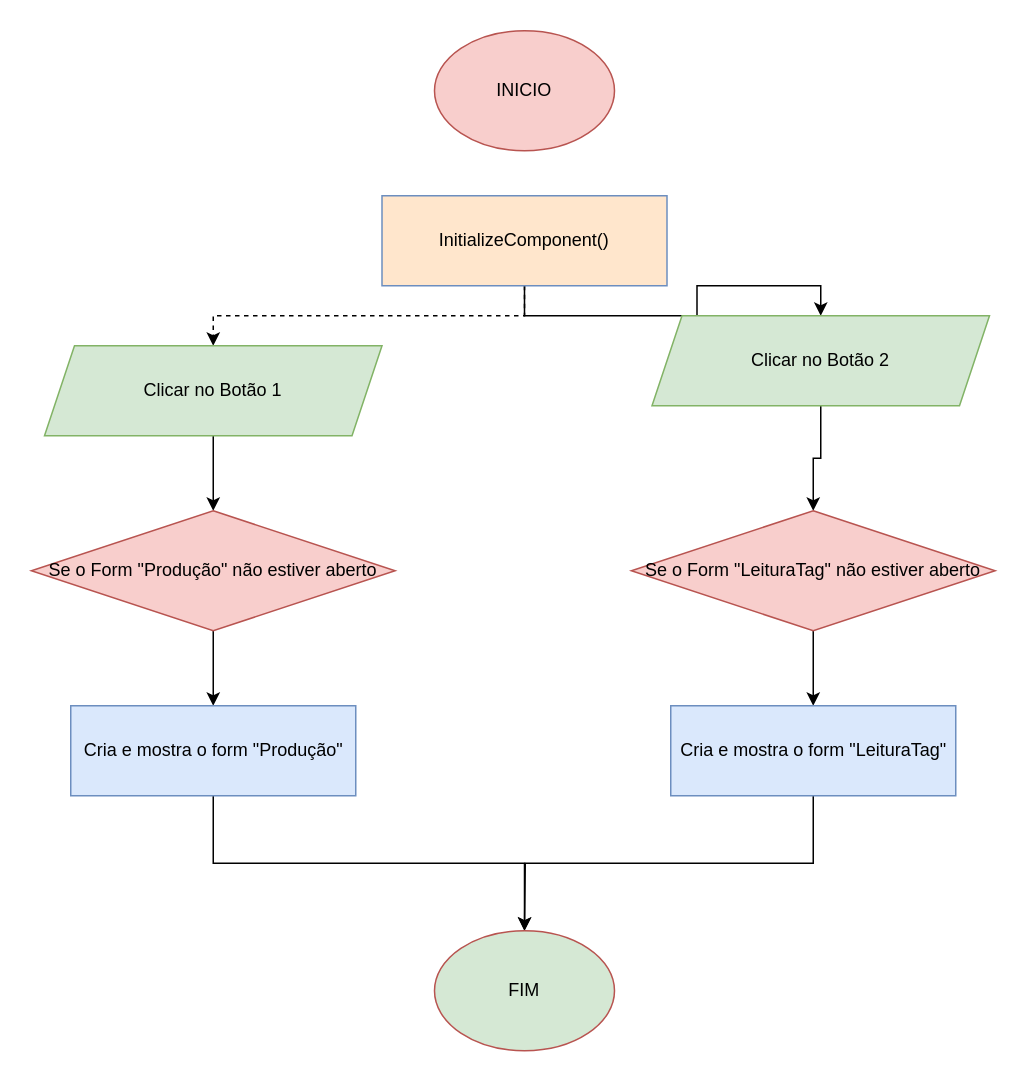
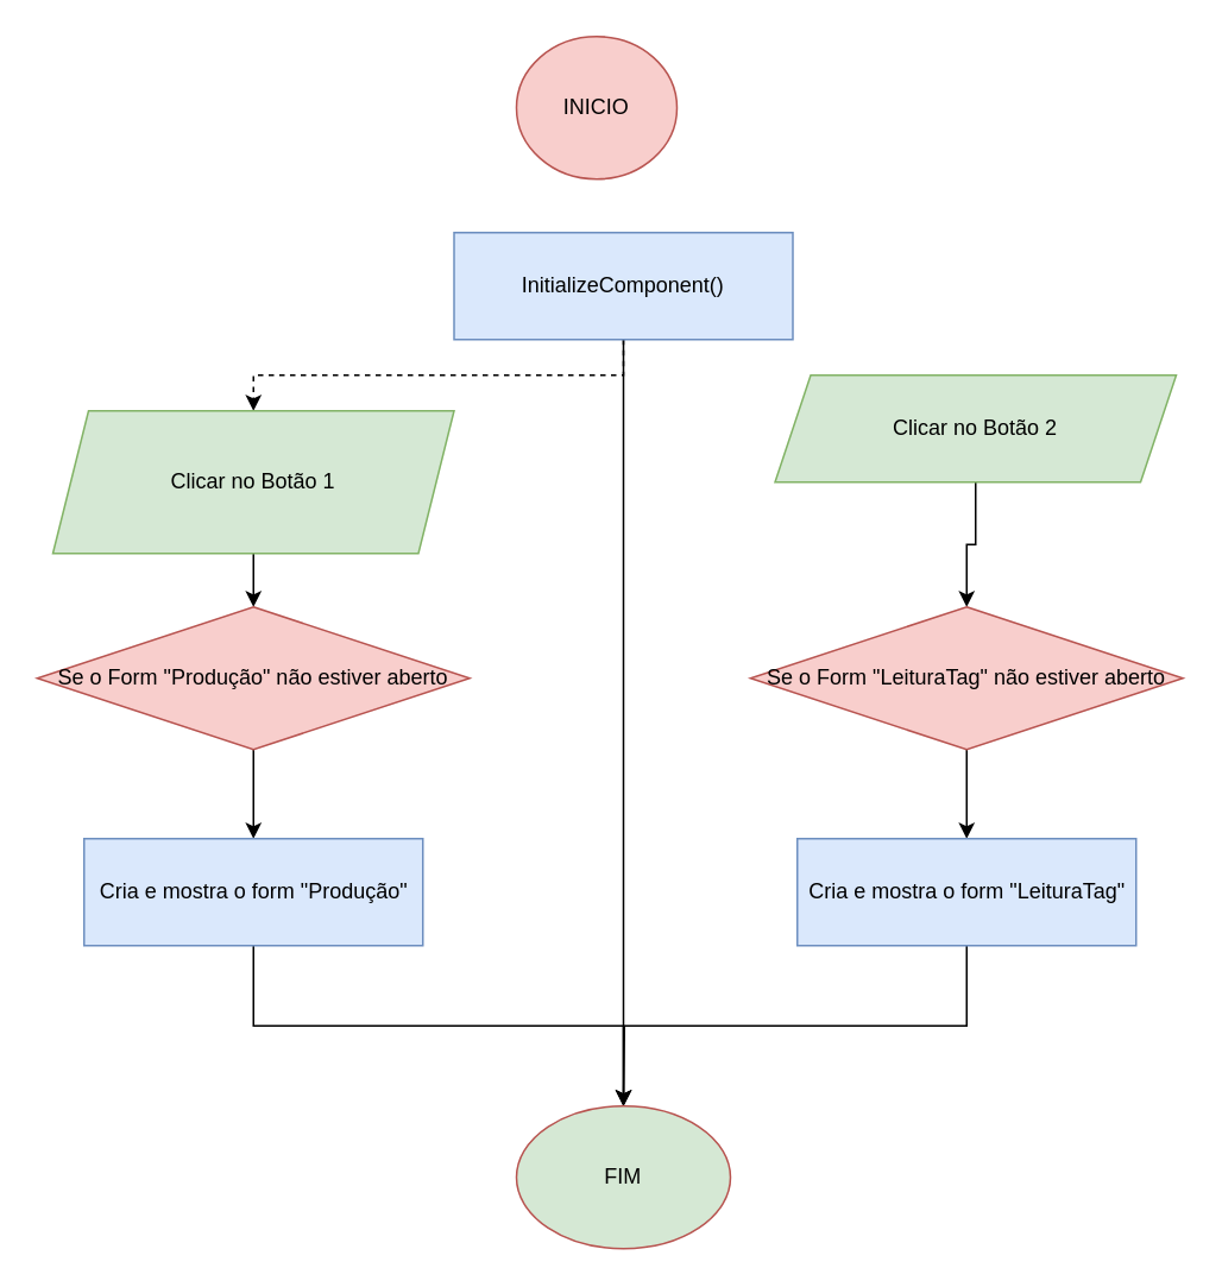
  <mxCell id="0" />
  <mxCell id="1" parent="0" />
- <mxCell id="2" value="INICIO" style="ellipse;whiteSpace=wrap;html=1;fillColor=#f8cecc;strokeColor=#b85450;" vertex="1" parent="1"><mxGeometry x="289" y="20" width="120" height="80" as="geometry" /></mxCell>
+ <mxCell id="2" value="INICIO" style="ellipse;whiteSpace=wrap;html=1;fillColor=#f8cecc;strokeColor=#b85450;" vertex="1" parent="1"><mxGeometry x="289" y="20" width="90" height="80" as="geometry" /></mxCell>
  <mxCell id="3" style="edgeStyle=orthogonalEdgeStyle;rounded=0;orthogonalLoop=1;jettySize=auto;html=1;exitX=0.5;exitY=1;exitDx=0;exitDy=0;entryX=0.5;entryY=0;entryDx=0;entryDy=0;dashed=1;" edge="1" parent="1" source="5" target="7"><mxGeometry relative="1" as="geometry" /></mxCell>
- <mxCell id="4" style="edgeStyle=orthogonalEdgeStyle;rounded=0;orthogonalLoop=1;jettySize=auto;html=1;exitX=0.5;exitY=1;exitDx=0;exitDy=0;" edge="1" parent="1" source="5" target="9"><mxGeometry relative="1" as="geometry" /></mxCell>
- <mxCell id="5" value="InitializeComponent()" style="rounded=0;whiteSpace=wrap;html=1;fillColor=#ffe6cc;strokeColor=#6c8ebf;" vertex="1" parent="1"><mxGeometry x="254" y="130" width="190" height="60" as="geometry" /></mxCell>
+ <mxCell id="4" style="edgeStyle=orthogonalEdgeStyle;rounded=0;orthogonalLoop=1;jettySize=auto;html=1;exitX=0.5;exitY=1;exitDx=0;exitDy=0;" edge="1" parent="1" source="5" target="18"><mxGeometry relative="1" as="geometry" /></mxCell>
+ <mxCell id="5" value="InitializeComponent()" style="rounded=0;whiteSpace=wrap;html=1;fillColor=#dae8fc;strokeColor=#6c8ebf;" vertex="1" parent="1"><mxGeometry x="254" y="130" width="190" height="60" as="geometry" /></mxCell>
  <mxCell id="6" style="edgeStyle=orthogonalEdgeStyle;rounded=0;orthogonalLoop=1;jettySize=auto;html=1;exitX=0.5;exitY=1;exitDx=0;exitDy=0;entryX=0.5;entryY=0;entryDx=0;entryDy=0;" edge="1" parent="1" source="7" target="11"><mxGeometry relative="1" as="geometry" /></mxCell>
- <mxCell id="7" value="Clicar no Botão 1" style="shape=parallelogram;perimeter=parallelogramPerimeter;whiteSpace=wrap;html=1;fixedSize=1;fillColor=#d5e8d4;strokeColor=#82b366;" vertex="1" parent="1"><mxGeometry x="29" y="230" width="225" height="60" as="geometry" /></mxCell>
+ <mxCell id="7" value="Clicar no Botão 1" style="shape=parallelogram;perimeter=parallelogramPerimeter;whiteSpace=wrap;html=1;fixedSize=1;fillColor=#d5e8d4;strokeColor=#82b366;" vertex="1" parent="1"><mxGeometry x="29" y="230" width="225" height="80" as="geometry" /></mxCell>
  <mxCell id="8" style="edgeStyle=orthogonalEdgeStyle;rounded=0;orthogonalLoop=1;jettySize=auto;html=1;exitX=0.5;exitY=1;exitDx=0;exitDy=0;entryX=0.5;entryY=0;entryDx=0;entryDy=0;" edge="1" parent="1" source="9" target="13"><mxGeometry relative="1" as="geometry" /></mxCell>
  <mxCell id="9" value="Clicar no Botão 2" style="shape=parallelogram;perimeter=parallelogramPerimeter;whiteSpace=wrap;html=1;fixedSize=1;fillColor=#d5e8d4;strokeColor=#82b366;" vertex="1" parent="1"><mxGeometry x="434" y="210" width="225" height="60" as="geometry" /></mxCell>
  <mxCell id="10" style="edgeStyle=orthogonalEdgeStyle;rounded=0;orthogonalLoop=1;jettySize=auto;html=1;exitX=0.5;exitY=1;exitDx=0;exitDy=0;entryX=0.5;entryY=0;entryDx=0;entryDy=0;" edge="1" parent="1" source="11" target="15"><mxGeometry relative="1" as="geometry" /></mxCell>
  <mxCell id="11" value="Se o Form &quot;Produção&quot; não estiver aberto" style="rhombus;whiteSpace=wrap;html=1;fillColor=#f8cecc;strokeColor=#b85450;" vertex="1" parent="1"><mxGeometry x="20.25" y="340" width="242.5" height="80" as="geometry" /></mxCell>
  <mxCell id="12" style="edgeStyle=orthogonalEdgeStyle;rounded=0;orthogonalLoop=1;jettySize=auto;html=1;exitX=0.5;exitY=1;exitDx=0;exitDy=0;entryX=0.5;entryY=0;entryDx=0;entryDy=0;" edge="1" parent="1" source="13" target="17"><mxGeometry relative="1" as="geometry" /></mxCell>
  <mxCell id="13" value="Se o Form &quot;LeituraTag&quot; não estiver aberto" style="rhombus;whiteSpace=wrap;html=1;fillColor=#f8cecc;strokeColor=#b85450;" vertex="1" parent="1"><mxGeometry x="420.25" y="340" width="242.5" height="80" as="geometry" /></mxCell>
  <mxCell id="14" style="edgeStyle=orthogonalEdgeStyle;rounded=0;orthogonalLoop=1;jettySize=auto;html=1;exitX=0.5;exitY=1;exitDx=0;exitDy=0;entryX=0.5;entryY=0;entryDx=0;entryDy=0;" edge="1" parent="1" source="15" target="18"><mxGeometry relative="1" as="geometry" /></mxCell>
  <mxCell id="15" value="Cria e mostra o form &quot;Produção&quot;" style="rounded=0;whiteSpace=wrap;html=1;fillColor=#dae8fc;strokeColor=#6c8ebf;" vertex="1" parent="1"><mxGeometry x="46.5" y="470" width="190" height="60" as="geometry" /></mxCell>
  <mxCell id="16" style="edgeStyle=orthogonalEdgeStyle;rounded=0;orthogonalLoop=1;jettySize=auto;html=1;exitX=0.5;exitY=1;exitDx=0;exitDy=0;" edge="1" parent="1" source="17"><mxGeometry relative="1" as="geometry"><mxPoint x="349" y="620" as="targetPoint" /></mxGeometry></mxCell>
  <mxCell id="17" value="Cria e mostra o form &quot;LeituraTag&quot;" style="rounded=0;whiteSpace=wrap;html=1;fillColor=#dae8fc;strokeColor=#6c8ebf;" vertex="1" parent="1"><mxGeometry x="446.5" y="470" width="190" height="60" as="geometry" /></mxCell>
  <mxCell id="18" value="FIM" style="ellipse;whiteSpace=wrap;html=1;fillColor=#d5e8d4;strokeColor=#b85450;" vertex="1" parent="1"><mxGeometry x="289" y="620" width="120" height="80" as="geometry" /></mxCell>
